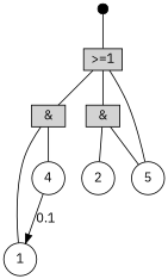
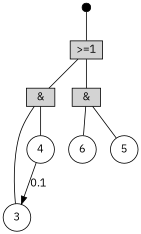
  digraph {
    fontname="IBM Plex Sans"
    node [fontname="IBM Plex Sans" shape=circle]
    edge [dir=none fontname="IBM Plex Sans" style=filled]
    n1 [label=TOP shape=point style=filled width=0.15]
    n2 [height=0.25 label=">=1" shape=box style=filled width=0.5]
    n3 [height=0.25 label="&" shape=box style=filled width=0.5]
    n4 [height=0.25 label="&" shape=box style=filled width=0.5]
    n5 [height=0.25 label=5 width=0.25]
    n6 [height=0.25 label=4 width=0.25]
-   n7 [height=0.25 label=1 width=0.25]
-   n8 [height=0.25 label=2 width=0.25]
+   n7 [height=0.25 label=3 width=0.25]
+   n8 [height=0.25 label=6 width=0.25]
    n1 -> n2
    n2 -> n3
    n2 -> n4
-   n2 -> n5
    n3 -> n6
    n3 -> n7
    n4 -> n5
    n4 -> n8
    n6 -> n7 [dir=forward label=0.1]
  }
